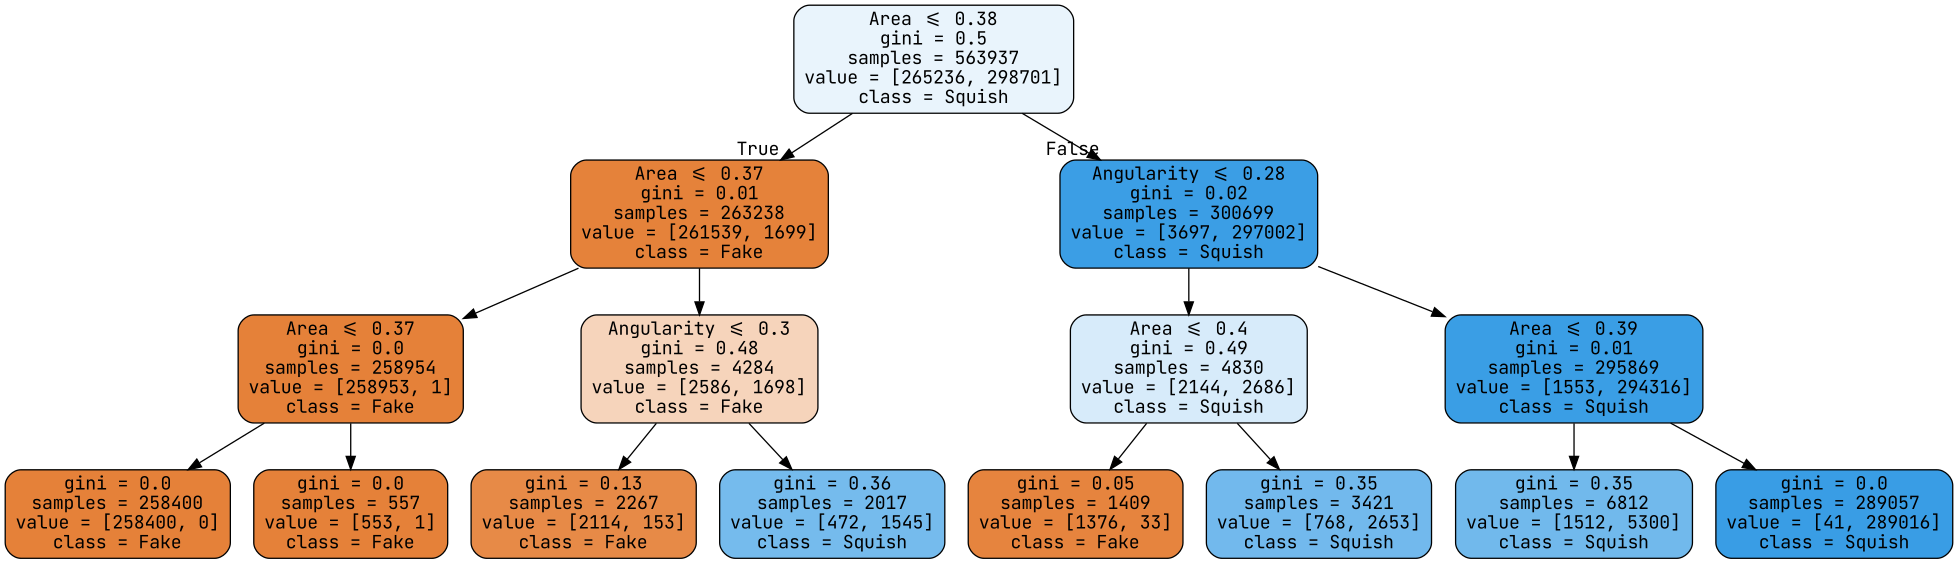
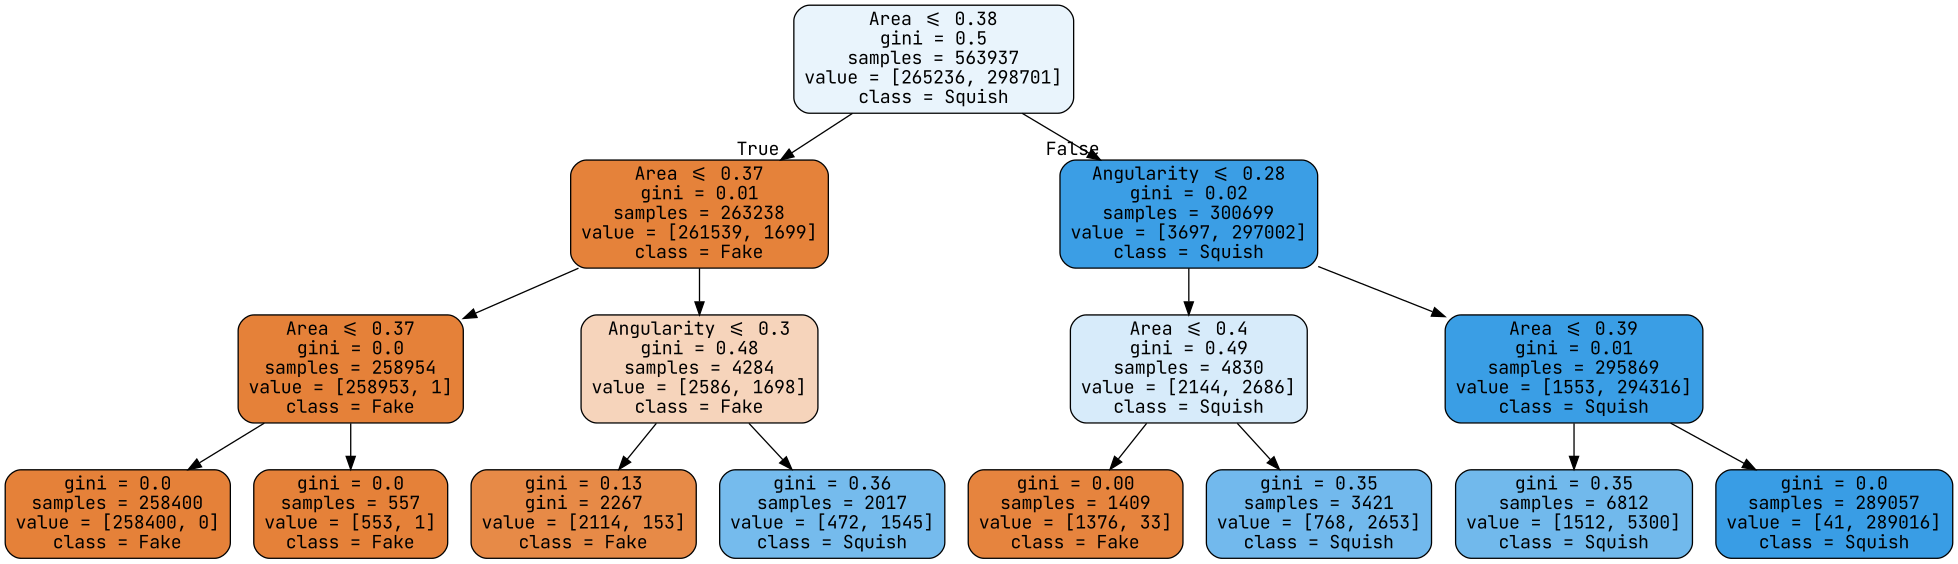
  digraph {
    fontname="JetBrains Mono"
    node [color=black fillcolor="#e58139" fontname="JetBrains Mono" shape=box style="filled, rounded"]
    edge [fontname="JetBrains Mono"]
    n1 [fillcolor="#e9f4fc" label="Area <= 0.38\ngini = 0.5\nsamples = 563937\nvalue = [265236, 298701]\nclass = Squish"]
    n2 [fillcolor="#e5823a" label="Area <= 0.37\ngini = 0.01\nsamples = 263238\nvalue = [261539, 1699]\nclass = Fake"]
    n3 [fillcolor="#3b9ee5" label="Angularity <= 0.28\ngini = 0.02\nsamples = 300699\nvalue = [3697, 297002]\nclass = Squish"]
    n4 [label="Area <= 0.37\ngini = 0.0\nsamples = 258954\nvalue = [258953, 1]\nclass = Fake"]
    n5 [fillcolor="#f6d4bb" label="Angularity <= 0.3\ngini = 0.48\nsamples = 4284\nvalue = [2586, 1698]\nclass = Fake"]
    n6 [fillcolor="#d7ebfa" label="Area <= 0.4\ngini = 0.49\nsamples = 4830\nvalue = [2144, 2686]\nclass = Squish"]
    n7 [fillcolor="#3a9ee5" label="Area <= 0.39\ngini = 0.01\nsamples = 295869\nvalue = [1553, 294316]\nclass = Squish"]
    n8 [label="gini = 0.0\nsamples = 258400\nvalue = [258400, 0]\nclass = Fake"]
    n9 [label="gini = 0.0\nsamples = 557\nvalue = [553, 1]\nclass = Fake"]
-   n10 [fillcolor="#e78a47" label="gini = 0.13\nsamples = 2267\nvalue = [2114, 153]\nclass = Fake"]
+   n10 [fillcolor="#e78a47" label="gini = 0.13\ngini = 2267\nvalue = [2114, 153]\nclass = Fake"]
    n11 [fillcolor="#75bbed" label="gini = 0.36\nsamples = 2017\nvalue = [472, 1545]\nclass = Squish"]
-   n12 [fillcolor="#e6843e" label="gini = 0.05\nsamples = 1409\nvalue = [1376, 33]\nclass = Fake"]
+   n12 [fillcolor="#e6843e" label="gini = 0.00\nsamples = 1409\nvalue = [1376, 33]\nclass = Fake"]
    n13 [fillcolor="#72b9ed" label="gini = 0.35\nsamples = 3421\nvalue = [768, 2653]\nclass = Squish"]
    n14 [fillcolor="#71b9ec" label="gini = 0.35\nsamples = 6812\nvalue = [1512, 5300]\nclass = Squish"]
    n15 [fillcolor="#399de5" label="gini = 0.0\nsamples = 289057\nvalue = [41, 289016]\nclass = Squish"]
    n1 -> n2 [headlabel=True labelangle=45 labeldistance=2.5]
    n1 -> n3 [headlabel=False labelangle=-45 labeldistance=2.5]
    n2 -> n4
    n2 -> n5
    n3 -> n6
    n3 -> n7
    n4 -> n8
    n4 -> n9
    n5 -> n10
    n5 -> n11
    n6 -> n12
    n6 -> n13
    n7 -> n14
    n7 -> n15
  }
